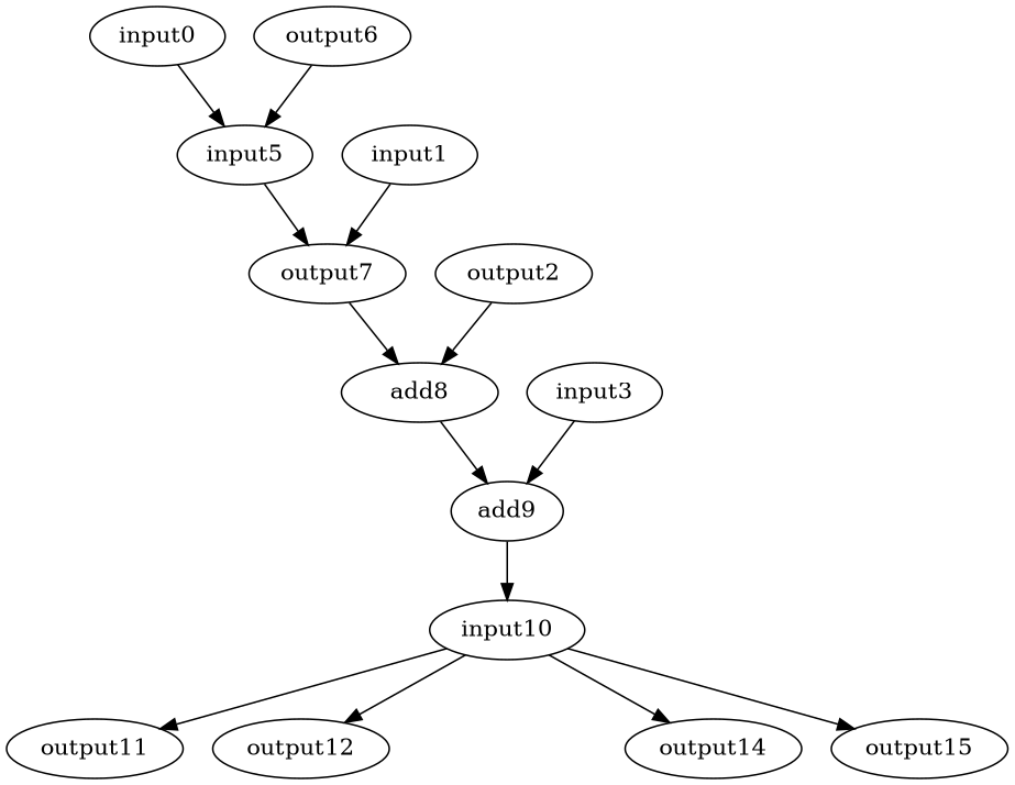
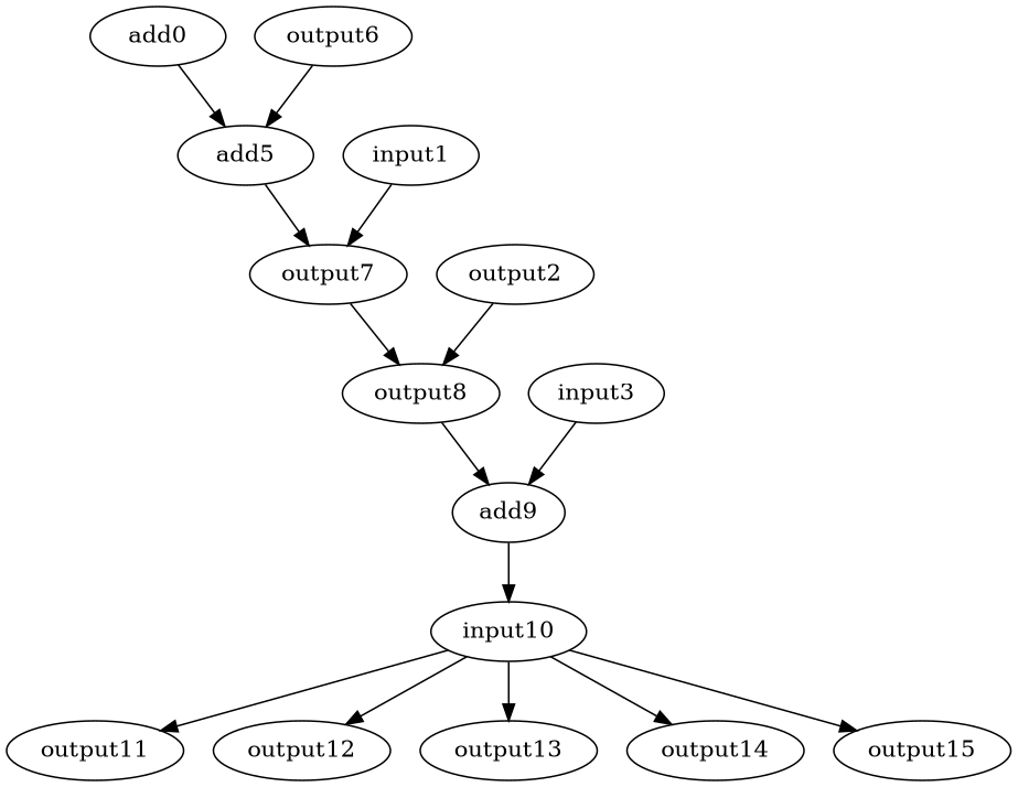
  digraph {
    node [argType=array opcode=input]
    edge [operand=0]
-   input0 [argNo=1 index=0 indexType=const]
-   add5 [opcode=add label=input5 argType=""]
+   input0 [argNo=1 index=0 indexType=const label=add0]
+   add5 [opcode=add argType=""]
    n3 [label=output7 opcode=add argType=""]
    input1 [argNo=2 index=1 indexType=const]
-   add8 [opcode=add argType=""]
+   add8 [opcode=add label=output8 argType=""]
    n6 [argNo=2 index=4 indexType=input label=output2]
    add9 [opcode=add argType=""]
    input3 [argNo=3 index=3 indexType=const]
    n9 [label=input10 opcode=add argType=""]
    output11 [argNo=1 index=0 indexType=const opcode=output]
    output12 [argNo=2 index=2 indexType=const opcode=output]
+   output13 [argNo=2 index=5 indexType=input opcode=output]
    output14 [argNo=3 index=4 indexType=const opcode=output]
    output15 [argNo=0 argType=value opcode=output]
    n15 [argNo=0 argType=value label=output6]
    input0 -> add5
    add5 -> n3
    n3 -> add8
    input1 -> n3 [operand=1]
    add8 -> add9
    n6 -> add8 [operand=1]
    add9 -> n9
    input3 -> add9 [operand=1]
    n9 -> output11
    n9 -> output12
+   n9 -> output13
    n9 -> output14
    n9 -> output15
    n15 -> add5 [operand=1]
  }
